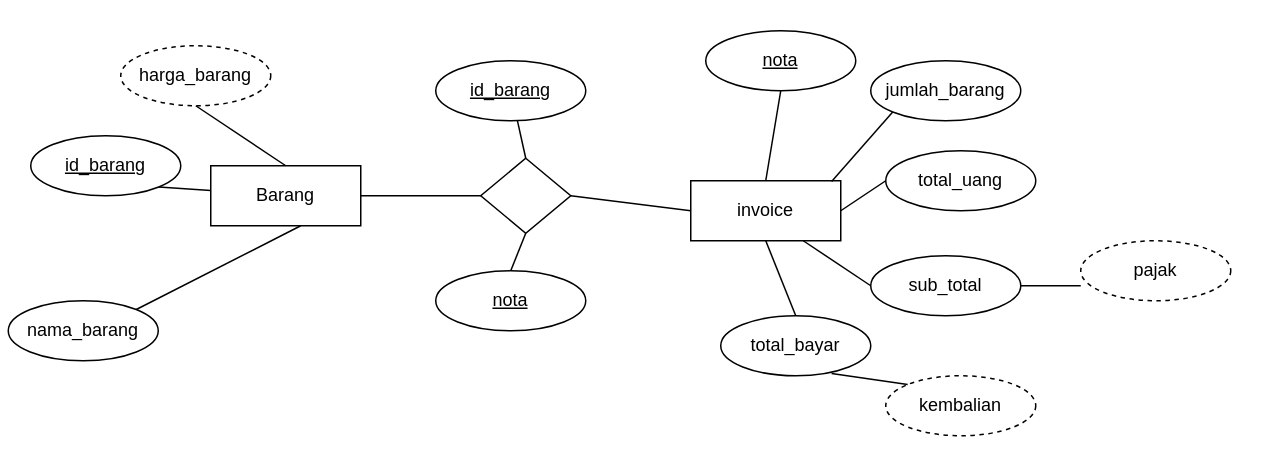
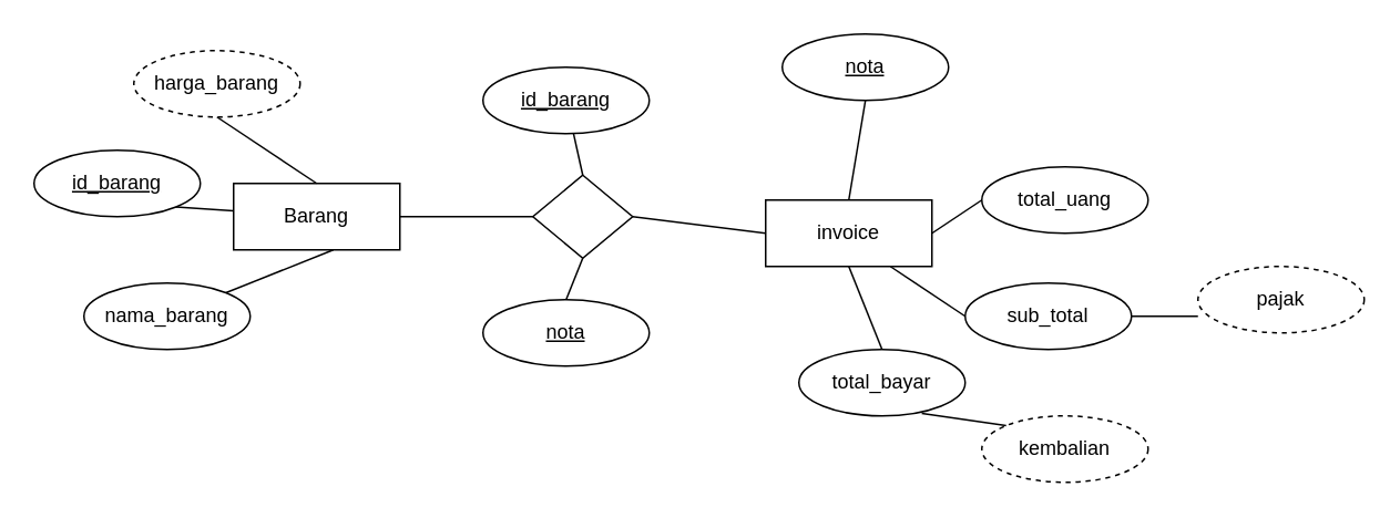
  <mxCell id="0" />
  <mxCell id="1" parent="0" />
  <mxCell id="2" value="Barang" style="whiteSpace=wrap;html=1;align=center;" vertex="1" parent="1"><mxGeometry x="140" y="110" width="100" height="40" as="geometry" /></mxCell>
  <mxCell id="3" value="id_barang" style="ellipse;whiteSpace=wrap;html=1;align=center;fontStyle=4;" vertex="1" parent="1"><mxGeometry x="20" y="90" width="100" height="40" as="geometry" /></mxCell>
- <mxCell id="4" value="nama_barang" style="ellipse;whiteSpace=wrap;html=1;align=center;" vertex="1" parent="1"><mxGeometry x="5" y="200" width="100" height="40" as="geometry" /></mxCell>
+ <mxCell id="4" value="nama_barang" style="ellipse;whiteSpace=wrap;html=1;align=center;" vertex="1" parent="1"><mxGeometry x="50" y="170" width="100" height="40" as="geometry" /></mxCell>
  <mxCell id="5" value="harga_barang" style="ellipse;whiteSpace=wrap;html=1;align=center;dashed=1;" vertex="1" parent="1"><mxGeometry x="80" y="30" width="100" height="40" as="geometry" /></mxCell>
  <mxCell id="6" value="" style="endArrow=none;html=1;rounded=0;exitX=1;exitY=0;exitDx=0;exitDy=0;" edge="1" parent="1" source="4"><mxGeometry width="50" height="50" relative="1" as="geometry"><mxPoint x="150" y="200" as="sourcePoint" /><mxPoint x="200" y="150" as="targetPoint" /></mxGeometry></mxCell>
  <mxCell id="7" value="" style="endArrow=none;html=1;rounded=0;entryX=1;entryY=1;entryDx=0;entryDy=0;" edge="1" parent="1" source="2" target="3"><mxGeometry width="50" height="50" relative="1" as="geometry"><mxPoint x="145.224" y="185.805" as="sourcePoint" /><mxPoint x="210" y="160" as="targetPoint" /></mxGeometry></mxCell>
  <mxCell id="8" value="" style="endArrow=none;html=1;rounded=0;exitX=0.5;exitY=0;exitDx=0;exitDy=0;entryX=0.5;entryY=1;entryDx=0;entryDy=0;" edge="1" parent="1" source="2" target="5"><mxGeometry width="50" height="50" relative="1" as="geometry"><mxPoint x="155.224" y="195.805" as="sourcePoint" /><mxPoint x="220" y="170" as="targetPoint" /></mxGeometry></mxCell>
  <mxCell id="9" value="invoice" style="whiteSpace=wrap;html=1;align=center;" vertex="1" parent="1"><mxGeometry x="460" y="120" width="100" height="40" as="geometry" /></mxCell>
- <mxCell id="10" value="jumlah_barang" style="ellipse;whiteSpace=wrap;html=1;align=center;" vertex="1" parent="1"><mxGeometry x="580" y="40" width="100" height="40" as="geometry" /></mxCell>
  <mxCell id="11" value="nota" style="ellipse;whiteSpace=wrap;html=1;align=center;fontStyle=4;" vertex="1" parent="1"><mxGeometry x="470" y="20" width="100" height="40" as="geometry" /></mxCell>
  <mxCell id="12" value="total_uang" style="ellipse;whiteSpace=wrap;html=1;align=center;" vertex="1" parent="1"><mxGeometry x="590" y="100" width="100" height="40" as="geometry" /></mxCell>
  <mxCell id="13" value="sub_total" style="ellipse;whiteSpace=wrap;html=1;align=center;" vertex="1" parent="1"><mxGeometry x="580" y="170" width="100" height="40" as="geometry" /></mxCell>
  <mxCell id="14" value="total_bayar" style="ellipse;whiteSpace=wrap;html=1;align=center;" vertex="1" parent="1"><mxGeometry x="480" y="210" width="100" height="40" as="geometry" /></mxCell>
  <mxCell id="15" value="" style="endArrow=none;html=1;rounded=0;exitX=0.5;exitY=1;exitDx=0;exitDy=0;entryX=0.5;entryY=0;entryDx=0;entryDy=0;" edge="1" parent="1" source="11" target="9"><mxGeometry width="50" height="50" relative="1" as="geometry"><mxPoint x="185.168" y="185.783" as="sourcePoint" /><mxPoint x="250" y="160" as="targetPoint" /></mxGeometry></mxCell>
- <mxCell id="16" value="" style="endArrow=none;html=1;rounded=0;exitX=0;exitY=1;exitDx=0;exitDy=0;entryX=0.939;entryY=0.014;entryDx=0;entryDy=0;entryPerimeter=0;" edge="1" parent="1" source="10" target="9"><mxGeometry width="50" height="50" relative="1" as="geometry"><mxPoint x="195.168" y="195.783" as="sourcePoint" /><mxPoint x="260" y="170" as="targetPoint" /></mxGeometry></mxCell>
  <mxCell id="17" value="" style="endArrow=none;html=1;rounded=0;exitX=0;exitY=0.5;exitDx=0;exitDy=0;entryX=1;entryY=0.5;entryDx=0;entryDy=0;" edge="1" parent="1" source="12" target="9"><mxGeometry width="50" height="50" relative="1" as="geometry"><mxPoint x="604.832" y="84.217" as="sourcePoint" /><mxPoint x="563.9" y="120.56" as="targetPoint" /></mxGeometry></mxCell>
  <mxCell id="18" value="" style="endArrow=none;html=1;rounded=0;exitX=0;exitY=0.5;exitDx=0;exitDy=0;entryX=0.75;entryY=1;entryDx=0;entryDy=0;" edge="1" parent="1" source="13" target="9"><mxGeometry width="50" height="50" relative="1" as="geometry"><mxPoint x="614.832" y="94.217" as="sourcePoint" /><mxPoint x="573.9" y="130.56" as="targetPoint" /></mxGeometry></mxCell>
  <mxCell id="19" value="" style="endArrow=none;html=1;rounded=0;exitX=0.5;exitY=1;exitDx=0;exitDy=0;entryX=0.5;entryY=0;entryDx=0;entryDy=0;" edge="1" parent="1" source="9" target="14"><mxGeometry width="50" height="50" relative="1" as="geometry"><mxPoint x="624.832" y="104.217" as="sourcePoint" /><mxPoint x="583.9" y="140.56" as="targetPoint" /></mxGeometry></mxCell>
  <mxCell id="20" value="pajak" style="ellipse;whiteSpace=wrap;html=1;align=center;dashed=1;" vertex="1" parent="1"><mxGeometry x="720" y="160" width="100" height="40" as="geometry" /></mxCell>
  <mxCell id="21" value="" style="endArrow=none;html=1;rounded=0;exitX=0;exitY=0.5;exitDx=0;exitDy=0;entryX=1;entryY=0.5;entryDx=0;entryDy=0;" edge="1" parent="1" target="13"><mxGeometry width="50" height="50" relative="1" as="geometry"><mxPoint x="720" y="190" as="sourcePoint" /><mxPoint x="593.9" y="150.56" as="targetPoint" /></mxGeometry></mxCell>
  <mxCell id="22" value="kembalian" style="ellipse;whiteSpace=wrap;html=1;align=center;dashed=1;" vertex="1" parent="1"><mxGeometry x="590" y="250" width="100" height="40" as="geometry" /></mxCell>
  <mxCell id="23" value="" style="endArrow=none;html=1;rounded=0;exitX=0;exitY=0;exitDx=0;exitDy=0;entryX=0.739;entryY=0.962;entryDx=0;entryDy=0;entryPerimeter=0;" edge="1" parent="1" source="22" target="14"><mxGeometry width="50" height="50" relative="1" as="geometry"><mxPoint x="644.832" y="124.217" as="sourcePoint" /><mxPoint x="603.9" y="160.56" as="targetPoint" /></mxGeometry></mxCell>
  <mxCell id="24" value="" style="shape=rhombus;html=1;dashed=0;whitespace=wrap;perimeter=rhombusPerimeter;" vertex="1" parent="1"><mxGeometry x="320" y="105" width="60" height="50" as="geometry" /></mxCell>
  <mxCell id="25" value="" style="endArrow=none;html=1;rounded=0;exitX=0;exitY=0.5;exitDx=0;exitDy=0;" edge="1" parent="1" source="24"><mxGeometry width="50" height="50" relative="1" as="geometry"><mxPoint x="200" y="120" as="sourcePoint" /><mxPoint x="240" y="130" as="targetPoint" /></mxGeometry></mxCell>
  <mxCell id="26" value="" style="endArrow=none;html=1;rounded=0;exitX=1;exitY=0.5;exitDx=0;exitDy=0;entryX=0;entryY=0.5;entryDx=0;entryDy=0;" edge="1" parent="1" source="24" target="9"><mxGeometry width="50" height="50" relative="1" as="geometry"><mxPoint x="380" y="140" as="sourcePoint" /><mxPoint x="150" y="100" as="targetPoint" /></mxGeometry></mxCell>
  <mxCell id="27" value="id_barang" style="ellipse;whiteSpace=wrap;html=1;align=center;fontStyle=4;" vertex="1" parent="1"><mxGeometry x="290" y="40" width="100" height="40" as="geometry" /></mxCell>
  <mxCell id="28" value="nota" style="ellipse;whiteSpace=wrap;html=1;align=center;fontStyle=4;" vertex="1" parent="1"><mxGeometry x="290" y="180" width="100" height="40" as="geometry" /></mxCell>
  <mxCell id="29" value="" style="endArrow=none;html=1;rounded=0;exitX=0.5;exitY=0;exitDx=0;exitDy=0;entryX=0.5;entryY=1;entryDx=0;entryDy=0;" edge="1" parent="1" source="28" target="24"><mxGeometry width="50" height="50" relative="1" as="geometry"><mxPoint x="390" y="140" as="sourcePoint" /><mxPoint x="470" y="140" as="targetPoint" /></mxGeometry></mxCell>
  <mxCell id="30" value="" style="endArrow=none;html=1;rounded=0;exitX=0.5;exitY=0;exitDx=0;exitDy=0;" edge="1" parent="1" source="24" target="27"><mxGeometry width="50" height="50" relative="1" as="geometry"><mxPoint x="330" y="190" as="sourcePoint" /><mxPoint x="360" y="165" as="targetPoint" /></mxGeometry></mxCell>
